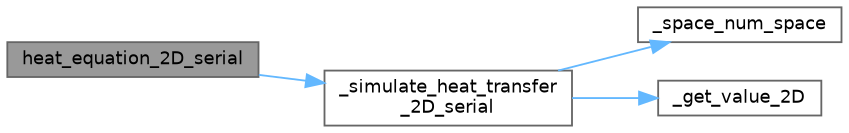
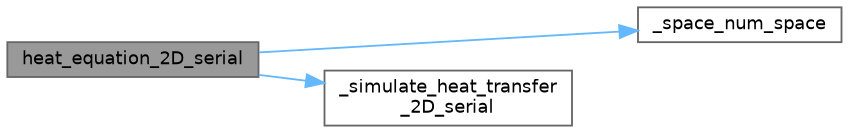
  digraph {
    rankdir=LR
    node [color=grey40 fillcolor=white fontname=Helvetica fontsize=10 shape=box style=filled]
    edge [color=steelblue1 fontname=Helvetica fontsize=10 labelfontname=Helvetica labelfontsize=10 style=solid]
    n1 [color=gray40 fillcolor=grey60 fontcolor=black height=0.2 label=heat_equation_2D_serial width=0.4]
    n2 [height=0.2 label="_simulate_heat_transfer\l_2D_serial" width=0.4]
    n3 [height=0.2 label=_space_num_space width=0.4]
-   n4 [height=0.2 label=_get_value_2D width=0.4]
    n1 -> n2
-   n2 -> n3
-   n2 -> n4
+   n1 -> n3
  }
